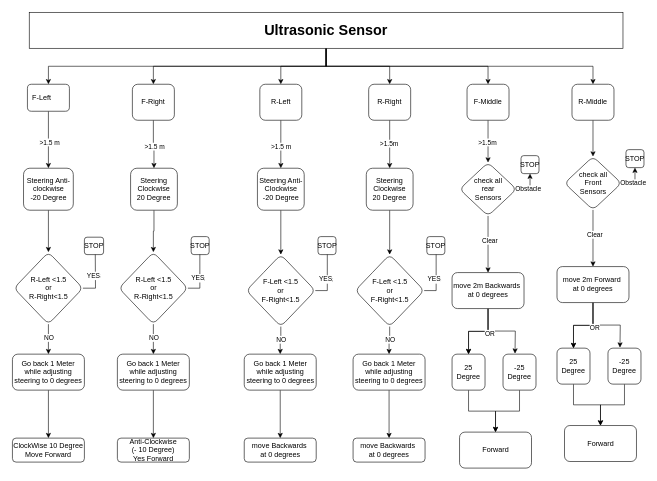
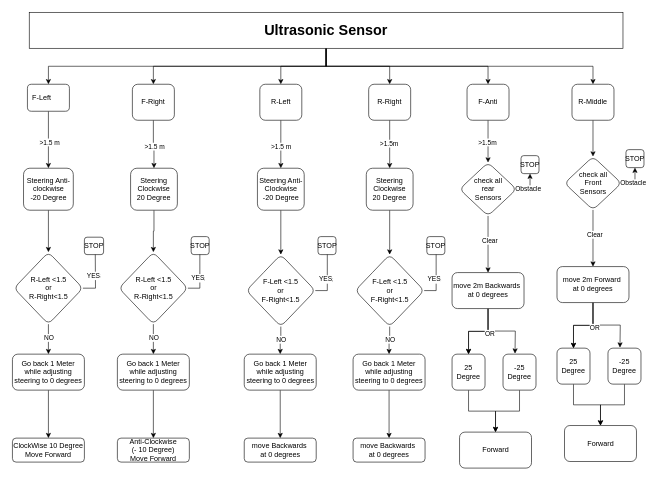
  <mxCell id="0" />
  <mxCell id="1" parent="0" />
  <mxCell id="2" style="edgeStyle=orthogonalEdgeStyle;rounded=0;orthogonalLoop=1;jettySize=auto;html=1;entryX=0.5;entryY=0;entryDx=0;entryDy=0;" edge="1" parent="1" source="8" target="11"><mxGeometry relative="1" as="geometry" /></mxCell>
  <mxCell id="3" style="edgeStyle=orthogonalEdgeStyle;rounded=0;orthogonalLoop=1;jettySize=auto;html=1;entryX=0.5;entryY=0;entryDx=0;entryDy=0;" edge="1" parent="1" source="8" target="13"><mxGeometry relative="1" as="geometry" /></mxCell>
  <mxCell id="4" style="edgeStyle=orthogonalEdgeStyle;rounded=0;orthogonalLoop=1;jettySize=auto;html=1;entryX=0.5;entryY=0;entryDx=0;entryDy=0;" edge="1" parent="1" source="8" target="15"><mxGeometry relative="1" as="geometry" /></mxCell>
  <mxCell id="5" style="edgeStyle=orthogonalEdgeStyle;rounded=0;orthogonalLoop=1;jettySize=auto;html=1;entryX=0.5;entryY=0;entryDx=0;entryDy=0;" edge="1" parent="1" source="8" target="18"><mxGeometry relative="1" as="geometry" /></mxCell>
  <mxCell id="6" style="edgeStyle=orthogonalEdgeStyle;rounded=0;orthogonalLoop=1;jettySize=auto;html=1;entryX=0.5;entryY=0;entryDx=0;entryDy=0;" edge="1" parent="1" source="8" target="21"><mxGeometry relative="1" as="geometry" /></mxCell>
  <mxCell id="7" style="edgeStyle=orthogonalEdgeStyle;rounded=0;orthogonalLoop=1;jettySize=auto;html=1;entryX=0.5;entryY=0;entryDx=0;entryDy=0;" edge="1" parent="1" source="8" target="23"><mxGeometry relative="1" as="geometry" /></mxCell>
  <mxCell id="8" value="&lt;h1&gt;Ultrasonic Sensor&lt;/h1&gt;" style="whiteSpace=wrap;html=1;rounded=0;" vertex="1" parent="1"><mxGeometry x="48" y="20" width="990" height="60" as="geometry" /></mxCell>
  <mxCell id="9" value="" style="edgeStyle=orthogonalEdgeStyle;rounded=0;orthogonalLoop=1;jettySize=auto;html=1;" edge="1" parent="1" source="11" target="25"><mxGeometry relative="1" as="geometry" /></mxCell>
  <mxCell id="10" value="&amp;gt;1.5 m" style="edgeLabel;html=1;align=center;verticalAlign=middle;resizable=0;points=[];" vertex="1" connectable="0" parent="9"><mxGeometry x="0.078" y="1" relative="1" as="geometry"><mxPoint as="offset" /></mxGeometry></mxCell>
  <mxCell id="11" value="F-Left&lt;span style=&quot;white-space: pre;&quot;&gt;&#09;&lt;/span&gt;" style="rounded=1;whiteSpace=wrap;html=1;" vertex="1" parent="1"><mxGeometry x="45" y="140" width="70" height="45" as="geometry" /></mxCell>
  <mxCell id="12" style="edgeStyle=orthogonalEdgeStyle;rounded=0;orthogonalLoop=1;jettySize=auto;html=1;entryX=0.5;entryY=0;entryDx=0;entryDy=0;" edge="1" parent="1" source="13" target="38"><mxGeometry relative="1" as="geometry" /></mxCell>
  <mxCell id="13" value="F-Right" style="rounded=1;whiteSpace=wrap;html=1;" vertex="1" parent="1"><mxGeometry x="220" y="140" width="70" height="60" as="geometry" /></mxCell>
  <mxCell id="14" style="edgeStyle=orthogonalEdgeStyle;rounded=0;orthogonalLoop=1;jettySize=auto;html=1;entryX=0.5;entryY=0;entryDx=0;entryDy=0;" edge="1" parent="1" source="15" target="51"><mxGeometry relative="1" as="geometry" /></mxCell>
  <mxCell id="15" value="R-Left" style="rounded=1;whiteSpace=wrap;html=1;" vertex="1" parent="1"><mxGeometry x="432.5" y="140" width="70" height="60" as="geometry" /></mxCell>
  <mxCell id="16" style="edgeStyle=orthogonalEdgeStyle;rounded=0;orthogonalLoop=1;jettySize=auto;html=1;entryX=0.5;entryY=0;entryDx=0;entryDy=0;" edge="1" parent="1" source="18" target="63"><mxGeometry relative="1" as="geometry" /></mxCell>
  <mxCell id="17" value="&amp;gt;1.5m" style="edgeLabel;html=1;align=center;verticalAlign=middle;resizable=0;points=[];" vertex="1" connectable="0" parent="16"><mxGeometry x="-0.058" y="-2" relative="1" as="geometry"><mxPoint as="offset" /></mxGeometry></mxCell>
  <mxCell id="18" value="R-Right" style="rounded=1;whiteSpace=wrap;html=1;" vertex="1" parent="1"><mxGeometry x="614" y="140" width="70" height="60" as="geometry" /></mxCell>
  <mxCell id="19" value="" style="edgeStyle=orthogonalEdgeStyle;rounded=0;orthogonalLoop=1;jettySize=auto;html=1;" edge="1" parent="1" source="21" target="78"><mxGeometry relative="1" as="geometry" /></mxCell>
  <mxCell id="20" value="&amp;gt;1.5m" style="edgeLabel;html=1;align=center;verticalAlign=middle;resizable=0;points=[];" vertex="1" connectable="0" parent="19"><mxGeometry x="0.021" y="-2" relative="1" as="geometry"><mxPoint as="offset" /></mxGeometry></mxCell>
- <mxCell id="21" value="F-Middle" style="rounded=1;whiteSpace=wrap;html=1;" vertex="1" parent="1"><mxGeometry x="778" y="140" width="70" height="60" as="geometry" /></mxCell>
+ <mxCell id="21" value="F-Anti" style="rounded=1;whiteSpace=wrap;html=1;" vertex="1" parent="1"><mxGeometry x="778" y="140" width="70" height="60" as="geometry" /></mxCell>
  <mxCell id="22" style="edgeStyle=orthogonalEdgeStyle;rounded=0;orthogonalLoop=1;jettySize=auto;html=1;entryX=0.5;entryY=0;entryDx=0;entryDy=0;" edge="1" parent="1" source="23" target="94"><mxGeometry relative="1" as="geometry" /></mxCell>
  <mxCell id="23" value="R-Middle" style="rounded=1;whiteSpace=wrap;html=1;" vertex="1" parent="1"><mxGeometry x="953" y="140" width="70" height="60" as="geometry" /></mxCell>
  <mxCell id="24" value="" style="edgeStyle=orthogonalEdgeStyle;rounded=0;orthogonalLoop=1;jettySize=auto;html=1;" edge="1" parent="1" source="25" target="31"><mxGeometry relative="1" as="geometry" /></mxCell>
  <mxCell id="25" value="Steering Anti-clockwise&lt;br&gt;-20 Degree" style="rounded=1;whiteSpace=wrap;html=1;" vertex="1" parent="1"><mxGeometry x="38.5" y="280" width="83" height="70" as="geometry" /></mxCell>
  <mxCell id="26" value="" style="edgeStyle=orthogonalEdgeStyle;rounded=0;orthogonalLoop=1;jettySize=auto;html=1;" edge="1" parent="1" source="31"><mxGeometry relative="1" as="geometry"><mxPoint x="158" y="399" as="targetPoint" /></mxGeometry></mxCell>
  <mxCell id="27" value="Yes" style="edgeLabel;html=1;align=center;verticalAlign=middle;resizable=0;points=[];" vertex="1" connectable="0" parent="26"><mxGeometry x="-0.177" y="1" relative="1" as="geometry"><mxPoint as="offset" /></mxGeometry></mxCell>
  <mxCell id="28" value="YES" style="edgeLabel;html=1;align=center;verticalAlign=middle;resizable=0;points=[];" vertex="1" connectable="0" parent="26"><mxGeometry x="-0.157" y="4" relative="1" as="geometry"><mxPoint as="offset" /></mxGeometry></mxCell>
  <mxCell id="29" value="" style="edgeStyle=orthogonalEdgeStyle;rounded=0;orthogonalLoop=1;jettySize=auto;html=1;" edge="1" parent="1" source="31" target="34"><mxGeometry relative="1" as="geometry" /></mxCell>
  <mxCell id="30" value="NO" style="edgeLabel;html=1;align=center;verticalAlign=middle;resizable=0;points=[];" vertex="1" connectable="0" parent="29"><mxGeometry x="-0.102" relative="1" as="geometry"><mxPoint as="offset" /></mxGeometry></mxCell>
  <mxCell id="31" value="R-Left &amp;lt;1.5&lt;br&gt;or&lt;br&gt;R-Right&amp;lt;1.5" style="rhombus;whiteSpace=wrap;html=1;rounded=1;" vertex="1" parent="1"><mxGeometry x="22.5" y="420" width="115" height="120" as="geometry" /></mxCell>
  <mxCell id="32" value="STOP" style="whiteSpace=wrap;html=1;rounded=1;" vertex="1" parent="1"><mxGeometry x="140" y="395" width="32" height="29" as="geometry" /></mxCell>
  <mxCell id="33" value="" style="edgeStyle=orthogonalEdgeStyle;rounded=0;orthogonalLoop=1;jettySize=auto;html=1;" edge="1" parent="1" source="34" target="35"><mxGeometry relative="1" as="geometry" /></mxCell>
  <mxCell id="34" value="Go back 1 Meter&lt;br&gt;while adjusting steering to 0 degrees" style="whiteSpace=wrap;html=1;rounded=1;" vertex="1" parent="1"><mxGeometry x="20" y="590" width="120" height="60" as="geometry" /></mxCell>
  <mxCell id="35" value="ClockWise 10 Degree&lt;br&gt;Move Forward" style="whiteSpace=wrap;html=1;rounded=1;" vertex="1" parent="1"><mxGeometry x="20" y="730" width="120" height="40" as="geometry" /></mxCell>
  <mxCell id="36" value="&amp;gt;1.5 m" style="edgeLabel;html=1;align=center;verticalAlign=middle;resizable=0;points=[];" vertex="1" connectable="0" parent="1"><mxGeometry x="256" y="243.45" as="geometry" /></mxCell>
  <mxCell id="37" value="" style="edgeStyle=orthogonalEdgeStyle;rounded=0;orthogonalLoop=1;jettySize=auto;html=1;" edge="1" parent="1" source="38" target="44"><mxGeometry relative="1" as="geometry" /></mxCell>
  <mxCell id="38" value="Steering Clockwise&lt;br&gt;20 Degree" style="rounded=1;whiteSpace=wrap;html=1;" vertex="1" parent="1"><mxGeometry x="217" y="280" width="78" height="70" as="geometry" /></mxCell>
  <mxCell id="39" value="" style="edgeStyle=orthogonalEdgeStyle;rounded=0;orthogonalLoop=1;jettySize=auto;html=1;" edge="1" parent="1" source="44" target="45"><mxGeometry relative="1" as="geometry" /></mxCell>
  <mxCell id="40" value="Yes" style="edgeLabel;html=1;align=center;verticalAlign=middle;resizable=0;points=[];" vertex="1" connectable="0" parent="39"><mxGeometry x="-0.177" y="1" relative="1" as="geometry"><mxPoint as="offset" /></mxGeometry></mxCell>
  <mxCell id="41" value="YES" style="edgeLabel;html=1;align=center;verticalAlign=middle;resizable=0;points=[];" vertex="1" connectable="0" parent="39"><mxGeometry x="-0.157" y="4" relative="1" as="geometry"><mxPoint as="offset" /></mxGeometry></mxCell>
  <mxCell id="42" value="" style="edgeStyle=orthogonalEdgeStyle;rounded=0;orthogonalLoop=1;jettySize=auto;html=1;" edge="1" parent="1" source="44" target="47"><mxGeometry relative="1" as="geometry" /></mxCell>
  <mxCell id="43" value="NO" style="edgeLabel;html=1;align=center;verticalAlign=middle;resizable=0;points=[];" vertex="1" connectable="0" parent="42"><mxGeometry x="-0.102" relative="1" as="geometry"><mxPoint as="offset" /></mxGeometry></mxCell>
  <mxCell id="44" value="R-Left &amp;lt;1.5&lt;br&gt;or&lt;br&gt;R-Right&amp;lt;1.5" style="rhombus;whiteSpace=wrap;html=1;rounded=1;" vertex="1" parent="1"><mxGeometry x="197.5" y="420.002" width="115" height="120" as="geometry" /></mxCell>
  <mxCell id="45" value="STOP" style="whiteSpace=wrap;html=1;rounded=1;" vertex="1" parent="1"><mxGeometry x="318" y="394" width="30" height="30" as="geometry" /></mxCell>
  <mxCell id="46" value="" style="edgeStyle=orthogonalEdgeStyle;rounded=0;orthogonalLoop=1;jettySize=auto;html=1;" edge="1" parent="1" source="47" target="48"><mxGeometry relative="1" as="geometry" /></mxCell>
  <mxCell id="47" value="Go back 1 Meter&lt;br&gt;while adjusting steering to 0 degrees" style="whiteSpace=wrap;html=1;rounded=1;" vertex="1" parent="1"><mxGeometry x="195" y="590.002" width="120" height="60" as="geometry" /></mxCell>
- <mxCell id="48" value="Anti-Clockwise&lt;br&gt;(- 10 Degree)&lt;br&gt;Yes Forward" style="whiteSpace=wrap;html=1;rounded=1;" vertex="1" parent="1"><mxGeometry x="195" y="730.002" width="120" height="40" as="geometry" /></mxCell>
+ <mxCell id="48" value="Anti-Clockwise&lt;br&gt;(- 10 Degree)&lt;br&gt;Move Forward" style="whiteSpace=wrap;html=1;rounded=1;" vertex="1" parent="1"><mxGeometry x="195" y="730.002" width="120" height="40" as="geometry" /></mxCell>
  <mxCell id="49" value="&amp;gt;1.5 m" style="edgeLabel;html=1;align=center;verticalAlign=middle;resizable=0;points=[];" vertex="1" connectable="0" parent="1"><mxGeometry x="467.5" y="243.45" as="geometry" /></mxCell>
  <mxCell id="50" value="" style="edgeStyle=orthogonalEdgeStyle;rounded=0;orthogonalLoop=1;jettySize=auto;html=1;" edge="1" parent="1" source="51" target="57"><mxGeometry relative="1" as="geometry" /></mxCell>
  <mxCell id="51" value="Steering Anti-Clockwise&lt;br&gt;-20 Degree" style="rounded=1;whiteSpace=wrap;html=1;" vertex="1" parent="1"><mxGeometry x="428.5" y="280" width="78" height="70" as="geometry" /></mxCell>
  <mxCell id="52" value="" style="edgeStyle=orthogonalEdgeStyle;rounded=0;orthogonalLoop=1;jettySize=auto;html=1;" edge="1" parent="1" source="57" target="58"><mxGeometry relative="1" as="geometry" /></mxCell>
  <mxCell id="53" value="Yes" style="edgeLabel;html=1;align=center;verticalAlign=middle;resizable=0;points=[];" vertex="1" connectable="0" parent="52"><mxGeometry x="-0.177" y="1" relative="1" as="geometry"><mxPoint as="offset" /></mxGeometry></mxCell>
  <mxCell id="54" value="YES" style="edgeLabel;html=1;align=center;verticalAlign=middle;resizable=0;points=[];" vertex="1" connectable="0" parent="52"><mxGeometry x="-0.157" y="4" relative="1" as="geometry"><mxPoint as="offset" /></mxGeometry></mxCell>
  <mxCell id="55" value="" style="edgeStyle=orthogonalEdgeStyle;rounded=0;orthogonalLoop=1;jettySize=auto;html=1;" edge="1" parent="1" source="57" target="60"><mxGeometry relative="1" as="geometry" /></mxCell>
  <mxCell id="56" value="NO" style="edgeLabel;html=1;align=center;verticalAlign=middle;resizable=0;points=[];" vertex="1" connectable="0" parent="55"><mxGeometry x="-0.102" relative="1" as="geometry"><mxPoint as="offset" /></mxGeometry></mxCell>
  <mxCell id="57" value="F-Left &amp;lt;1.5&lt;br&gt;or&lt;br&gt;F-Right&amp;lt;1.5" style="rhombus;whiteSpace=wrap;html=1;rounded=1;" vertex="1" parent="1"><mxGeometry x="410" y="424.002" width="115" height="120" as="geometry" /></mxCell>
  <mxCell id="58" value="STOP" style="whiteSpace=wrap;html=1;rounded=1;" vertex="1" parent="1"><mxGeometry x="529.5" y="394" width="30" height="30" as="geometry" /></mxCell>
  <mxCell id="59" value="" style="edgeStyle=orthogonalEdgeStyle;rounded=0;orthogonalLoop=1;jettySize=auto;html=1;" edge="1" parent="1" source="60" target="61"><mxGeometry relative="1" as="geometry" /></mxCell>
  <mxCell id="60" value="Go back 1 Meter&lt;br&gt;while adjusting steering to 0 degrees" style="whiteSpace=wrap;html=1;rounded=1;" vertex="1" parent="1"><mxGeometry x="406.5" y="590.002" width="120" height="60" as="geometry" /></mxCell>
  <mxCell id="61" value="move Backwards&amp;nbsp;&lt;br&gt;at 0 degrees" style="whiteSpace=wrap;html=1;rounded=1;" vertex="1" parent="1"><mxGeometry x="406.5" y="730.002" width="120" height="40" as="geometry" /></mxCell>
  <mxCell id="62" value="" style="edgeStyle=orthogonalEdgeStyle;rounded=0;orthogonalLoop=1;jettySize=auto;html=1;" edge="1" parent="1" source="63" target="69"><mxGeometry relative="1" as="geometry" /></mxCell>
  <mxCell id="63" value="Steering Clockwise&lt;br&gt;20 Degree" style="rounded=1;whiteSpace=wrap;html=1;" vertex="1" parent="1"><mxGeometry x="610" y="280" width="78" height="70" as="geometry" /></mxCell>
  <mxCell id="64" value="" style="edgeStyle=orthogonalEdgeStyle;rounded=0;orthogonalLoop=1;jettySize=auto;html=1;" edge="1" parent="1" source="69" target="70"><mxGeometry relative="1" as="geometry" /></mxCell>
  <mxCell id="65" value="Yes" style="edgeLabel;html=1;align=center;verticalAlign=middle;resizable=0;points=[];" vertex="1" connectable="0" parent="64"><mxGeometry x="-0.177" y="1" relative="1" as="geometry"><mxPoint as="offset" /></mxGeometry></mxCell>
  <mxCell id="66" value="YES" style="edgeLabel;html=1;align=center;verticalAlign=middle;resizable=0;points=[];" vertex="1" connectable="0" parent="64"><mxGeometry x="-0.157" y="4" relative="1" as="geometry"><mxPoint as="offset" /></mxGeometry></mxCell>
  <mxCell id="67" value="" style="edgeStyle=orthogonalEdgeStyle;rounded=0;orthogonalLoop=1;jettySize=auto;html=1;" edge="1" parent="1" source="69" target="72"><mxGeometry relative="1" as="geometry" /></mxCell>
  <mxCell id="68" value="NO" style="edgeLabel;html=1;align=center;verticalAlign=middle;resizable=0;points=[];" vertex="1" connectable="0" parent="67"><mxGeometry x="-0.102" relative="1" as="geometry"><mxPoint as="offset" /></mxGeometry></mxCell>
  <mxCell id="69" value="F-Left &amp;lt;1.5&lt;br&gt;or&lt;br&gt;F-Right&amp;lt;1.5" style="rhombus;whiteSpace=wrap;html=1;rounded=1;" vertex="1" parent="1"><mxGeometry x="591.5" y="424.002" width="115" height="120" as="geometry" /></mxCell>
  <mxCell id="70" value="STOP" style="whiteSpace=wrap;html=1;rounded=1;" vertex="1" parent="1"><mxGeometry x="711" y="394" width="30" height="30" as="geometry" /></mxCell>
  <mxCell id="71" value="" style="edgeStyle=orthogonalEdgeStyle;rounded=0;orthogonalLoop=1;jettySize=auto;html=1;" edge="1" parent="1" source="72" target="73"><mxGeometry relative="1" as="geometry" /></mxCell>
  <mxCell id="72" value="Go back 1 Meter&lt;br&gt;while adjusting steering to 0 degrees" style="whiteSpace=wrap;html=1;rounded=1;" vertex="1" parent="1"><mxGeometry x="588" y="590.002" width="120" height="60" as="geometry" /></mxCell>
  <mxCell id="73" value="move Backwards&amp;nbsp;&lt;br&gt;at 0 degrees" style="whiteSpace=wrap;html=1;rounded=1;" vertex="1" parent="1"><mxGeometry x="588" y="730.002" width="120" height="40" as="geometry" /></mxCell>
  <mxCell id="74" style="edgeStyle=orthogonalEdgeStyle;rounded=0;orthogonalLoop=1;jettySize=auto;html=1;entryX=0.5;entryY=1;entryDx=0;entryDy=0;" edge="1" parent="1" source="78" target="79"><mxGeometry relative="1" as="geometry" /></mxCell>
  <mxCell id="75" value="Obstacle" style="edgeLabel;html=1;align=center;verticalAlign=middle;resizable=0;points=[];" vertex="1" connectable="0" parent="74"><mxGeometry x="-0.203" y="1" relative="1" as="geometry"><mxPoint as="offset" /></mxGeometry></mxCell>
  <mxCell id="76" value="" style="edgeStyle=orthogonalEdgeStyle;rounded=0;orthogonalLoop=1;jettySize=auto;html=1;" edge="1" parent="1" source="78" target="85"><mxGeometry relative="1" as="geometry" /></mxCell>
  <mxCell id="77" value="Clear" style="edgeLabel;html=1;align=center;verticalAlign=middle;resizable=0;points=[];" vertex="1" connectable="0" parent="76"><mxGeometry x="-0.122" y="2" relative="1" as="geometry"><mxPoint as="offset" /></mxGeometry></mxCell>
  <mxCell id="78" value="check all &lt;br&gt;rear &lt;br&gt;Sensors" style="rhombus;whiteSpace=wrap;html=1;rounded=1;" vertex="1" parent="1"><mxGeometry x="765.5" y="270.5" width="95" height="89" as="geometry" /></mxCell>
  <mxCell id="79" value="STOP" style="whiteSpace=wrap;html=1;rounded=1;" vertex="1" parent="1"><mxGeometry x="868" y="259" width="30" height="30" as="geometry" /></mxCell>
  <mxCell id="80" style="edgeStyle=orthogonalEdgeStyle;rounded=0;orthogonalLoop=1;jettySize=auto;html=1;exitX=0.5;exitY=1;exitDx=0;exitDy=0;" edge="1" parent="1" source="85"><mxGeometry relative="1" as="geometry"><mxPoint x="813.167" y="514.333" as="targetPoint" /></mxGeometry></mxCell>
  <mxCell id="81" value="" style="edgeStyle=orthogonalEdgeStyle;rounded=0;orthogonalLoop=1;jettySize=auto;html=1;" edge="1" parent="1" source="85" target="87"><mxGeometry relative="1" as="geometry" /></mxCell>
  <mxCell id="82" value="" style="edgeStyle=orthogonalEdgeStyle;rounded=0;orthogonalLoop=1;jettySize=auto;html=1;" edge="1" parent="1" source="85" target="87"><mxGeometry relative="1" as="geometry" /></mxCell>
  <mxCell id="83" style="edgeStyle=orthogonalEdgeStyle;rounded=0;orthogonalLoop=1;jettySize=auto;html=1;" edge="1" parent="1" source="85"><mxGeometry relative="1" as="geometry"><mxPoint x="858" y="589" as="targetPoint" /></mxGeometry></mxCell>
  <mxCell id="84" value="OR" style="edgeLabel;html=1;align=center;verticalAlign=middle;resizable=0;points=[];" vertex="1" connectable="0" parent="83"><mxGeometry x="-0.333" y="-4" relative="1" as="geometry"><mxPoint as="offset" /></mxGeometry></mxCell>
  <mxCell id="85" value="move 2m Backwards&amp;nbsp;&lt;br&gt;at 0 degrees" style="whiteSpace=wrap;html=1;rounded=1;" vertex="1" parent="1"><mxGeometry x="753" y="454" width="120" height="60" as="geometry" /></mxCell>
  <mxCell id="86" value="" style="edgeStyle=orthogonalEdgeStyle;rounded=0;orthogonalLoop=1;jettySize=auto;html=1;" edge="1" parent="1" source="87" target="106"><mxGeometry relative="1" as="geometry" /></mxCell>
  <mxCell id="87" value="25 Degree" style="whiteSpace=wrap;html=1;rounded=1;" vertex="1" parent="1"><mxGeometry x="753" y="590" width="55" height="60" as="geometry" /></mxCell>
  <mxCell id="88" style="edgeStyle=orthogonalEdgeStyle;rounded=0;orthogonalLoop=1;jettySize=auto;html=1;" edge="1" parent="1" source="89" target="106"><mxGeometry relative="1" as="geometry" /></mxCell>
  <mxCell id="89" value="-25 Degree" style="whiteSpace=wrap;html=1;rounded=1;" vertex="1" parent="1"><mxGeometry x="838" y="590" width="55" height="60" as="geometry" /></mxCell>
  <mxCell id="90" style="edgeStyle=orthogonalEdgeStyle;rounded=0;orthogonalLoop=1;jettySize=auto;html=1;entryX=0.5;entryY=1;entryDx=0;entryDy=0;" edge="1" parent="1" source="94" target="95"><mxGeometry relative="1" as="geometry" /></mxCell>
  <mxCell id="91" value="Obstacle" style="edgeLabel;html=1;align=center;verticalAlign=middle;resizable=0;points=[];" vertex="1" connectable="0" parent="90"><mxGeometry x="-0.203" y="1" relative="1" as="geometry"><mxPoint as="offset" /></mxGeometry></mxCell>
  <mxCell id="92" value="" style="edgeStyle=orthogonalEdgeStyle;rounded=0;orthogonalLoop=1;jettySize=auto;html=1;" edge="1" parent="1" source="94" target="101"><mxGeometry relative="1" as="geometry" /></mxCell>
  <mxCell id="93" value="Clear" style="edgeLabel;html=1;align=center;verticalAlign=middle;resizable=0;points=[];" vertex="1" connectable="0" parent="92"><mxGeometry x="-0.122" y="2" relative="1" as="geometry"><mxPoint as="offset" /></mxGeometry></mxCell>
  <mxCell id="94" value="check all &lt;br&gt;Front&lt;br&gt;Sensors" style="rhombus;whiteSpace=wrap;html=1;rounded=1;" vertex="1" parent="1"><mxGeometry x="940.5" y="260.5" width="95" height="89" as="geometry" /></mxCell>
  <mxCell id="95" value="STOP" style="whiteSpace=wrap;html=1;rounded=1;" vertex="1" parent="1"><mxGeometry x="1043" y="249" width="30" height="30" as="geometry" /></mxCell>
  <mxCell id="96" style="edgeStyle=orthogonalEdgeStyle;rounded=0;orthogonalLoop=1;jettySize=auto;html=1;exitX=0.5;exitY=1;exitDx=0;exitDy=0;" edge="1" parent="1" source="101"><mxGeometry relative="1" as="geometry"><mxPoint x="988.167" y="504.333" as="targetPoint" /></mxGeometry></mxCell>
  <mxCell id="97" value="" style="edgeStyle=orthogonalEdgeStyle;rounded=0;orthogonalLoop=1;jettySize=auto;html=1;" edge="1" parent="1" source="101" target="103"><mxGeometry relative="1" as="geometry" /></mxCell>
  <mxCell id="98" value="" style="edgeStyle=orthogonalEdgeStyle;rounded=0;orthogonalLoop=1;jettySize=auto;html=1;" edge="1" parent="1" source="101" target="103"><mxGeometry relative="1" as="geometry" /></mxCell>
  <mxCell id="99" style="edgeStyle=orthogonalEdgeStyle;rounded=0;orthogonalLoop=1;jettySize=auto;html=1;" edge="1" parent="1" source="101"><mxGeometry relative="1" as="geometry"><mxPoint x="1033" y="579" as="targetPoint" /></mxGeometry></mxCell>
  <mxCell id="100" value="OR" style="edgeLabel;html=1;align=center;verticalAlign=middle;resizable=0;points=[];" vertex="1" connectable="0" parent="99"><mxGeometry x="-0.333" y="-4" relative="1" as="geometry"><mxPoint as="offset" /></mxGeometry></mxCell>
  <mxCell id="101" value="move 2m Forward&amp;nbsp;&lt;br&gt;at 0 degrees" style="whiteSpace=wrap;html=1;rounded=1;" vertex="1" parent="1"><mxGeometry x="928" y="444" width="120" height="60" as="geometry" /></mxCell>
  <mxCell id="102" style="edgeStyle=orthogonalEdgeStyle;rounded=0;orthogonalLoop=1;jettySize=auto;html=1;entryX=0.5;entryY=0;entryDx=0;entryDy=0;" edge="1" parent="1" source="103" target="107"><mxGeometry relative="1" as="geometry" /></mxCell>
  <mxCell id="103" value="25 Degree" style="whiteSpace=wrap;html=1;rounded=1;" vertex="1" parent="1"><mxGeometry x="928" y="580" width="55" height="60" as="geometry" /></mxCell>
  <mxCell id="104" style="edgeStyle=orthogonalEdgeStyle;rounded=0;orthogonalLoop=1;jettySize=auto;html=1;entryX=0.5;entryY=0;entryDx=0;entryDy=0;" edge="1" parent="1" source="105" target="107"><mxGeometry relative="1" as="geometry" /></mxCell>
  <mxCell id="105" value="-25 Degree" style="whiteSpace=wrap;html=1;rounded=1;" vertex="1" parent="1"><mxGeometry x="1013" y="580" width="55" height="60" as="geometry" /></mxCell>
  <mxCell id="106" value="Forward" style="whiteSpace=wrap;html=1;rounded=1;" vertex="1" parent="1"><mxGeometry x="765.5" y="720" width="120" height="60" as="geometry" /></mxCell>
  <mxCell id="107" value="Forward" style="whiteSpace=wrap;html=1;rounded=1;" vertex="1" parent="1"><mxGeometry x="940.5" y="709" width="120" height="60" as="geometry" /></mxCell>
